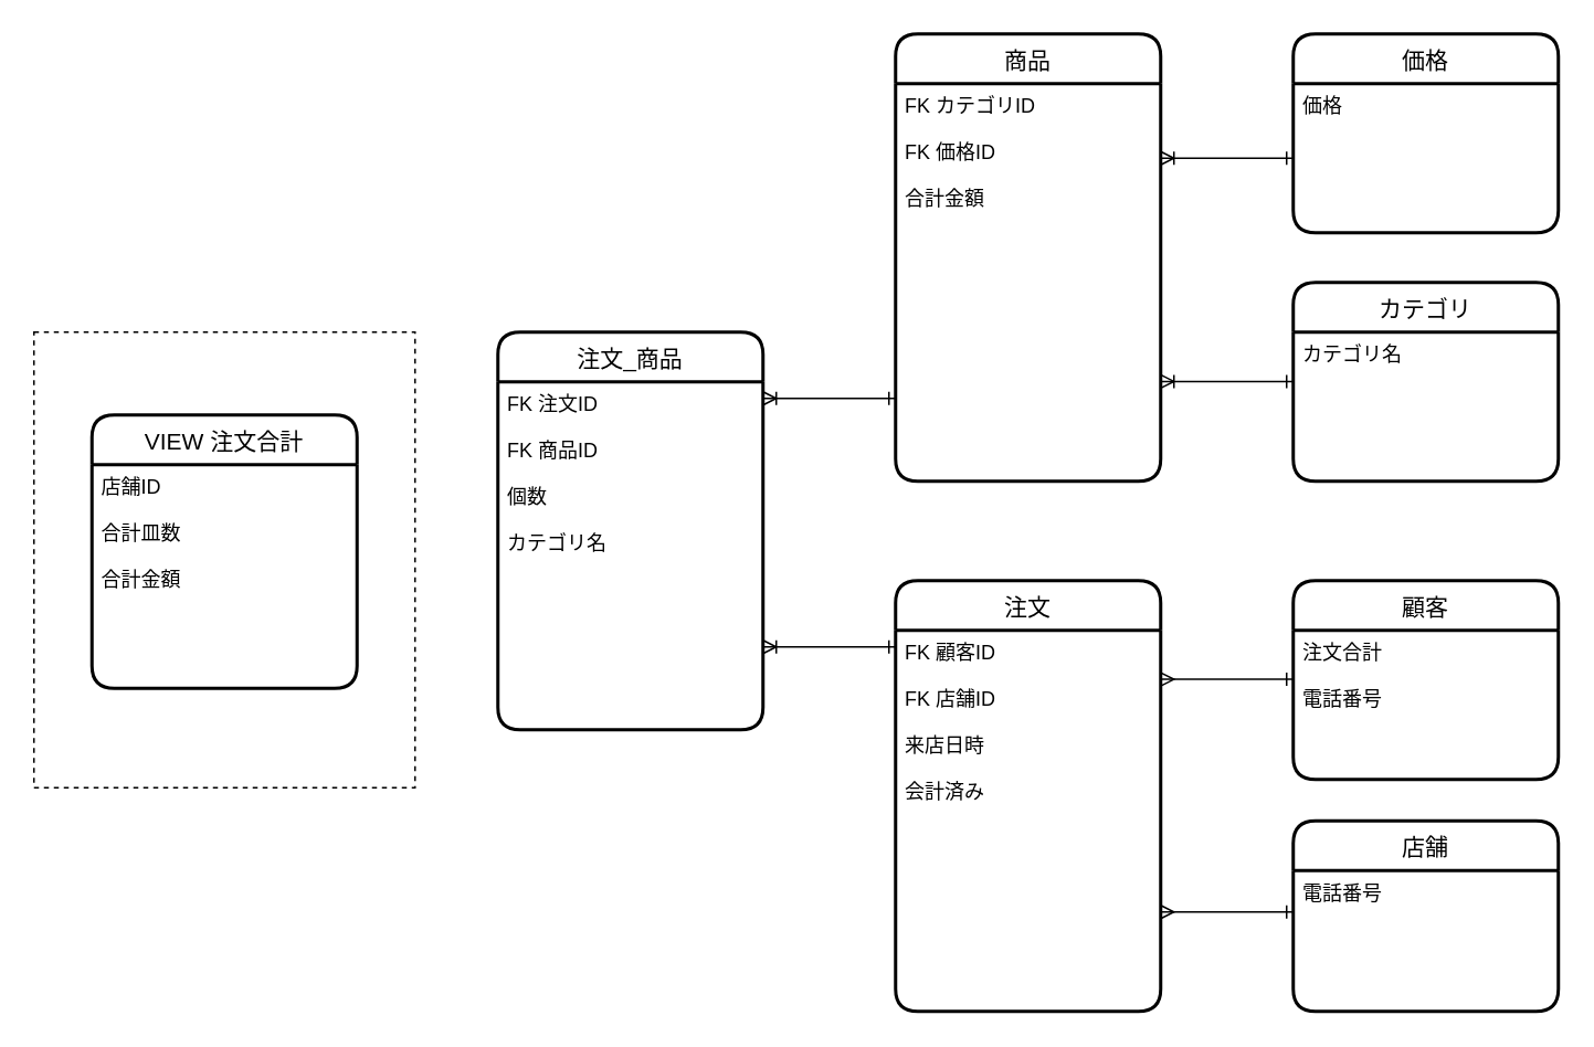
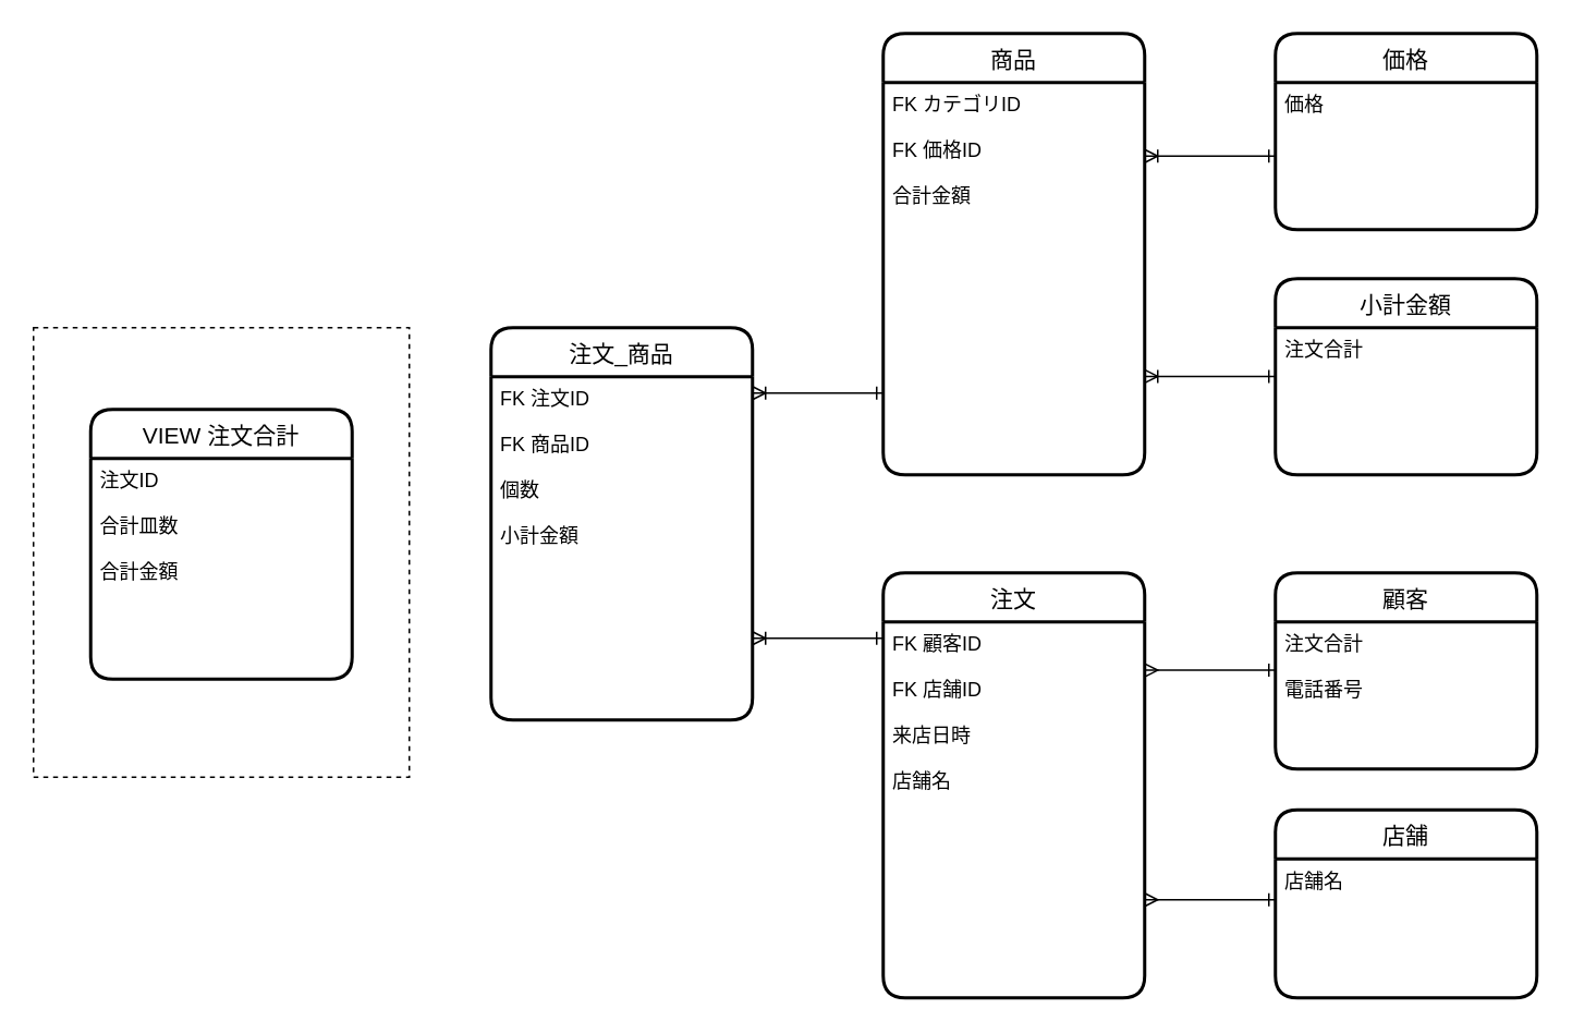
  <mxCell id="0" />
  <mxCell id="1" parent="0" />
  <mxCell id="2" value="" style="rounded=0;whiteSpace=wrap;html=1;fillColor=none;dashed=1;" vertex="1" parent="1"><mxGeometry x="20" y="200" width="230" height="275" as="geometry" /></mxCell>
  <mxCell id="3" value="注文" style="swimlane;childLayout=stackLayout;horizontal=1;startSize=30;horizontalStack=0;rounded=1;fontSize=14;fontStyle=0;strokeWidth=2;resizeParent=0;resizeLast=1;shadow=0;dashed=0;align=center;" parent="1" vertex="1"><mxGeometry x="540" y="350" width="160" height="260" as="geometry" /></mxCell>
  <mxCell id="4" style="edgeStyle=none;html=1;dashed=1;" parent="3" source="5" target="3" edge="1"><mxGeometry relative="1" as="geometry" /></mxCell>
- <mxCell id="5" value="FK 顧客ID&#10;&#10;FK 店舗ID&#10;&#10;来店日時&#10;&#10;会計済み" style="align=left;strokeColor=none;fillColor=none;spacingLeft=4;fontSize=12;verticalAlign=top;resizable=0;rotatable=0;part=1;" parent="3" vertex="1"><mxGeometry y="30" width="160" height="230" as="geometry" /></mxCell>
+ <mxCell id="5" value="FK 顧客ID&#10;&#10;FK 店舗ID&#10;&#10;来店日時&#10;&#10;店舗名" style="align=left;strokeColor=none;fillColor=none;spacingLeft=4;fontSize=12;verticalAlign=top;resizable=0;rotatable=0;part=1;" parent="3" vertex="1"><mxGeometry y="30" width="160" height="230" as="geometry" /></mxCell>
  <mxCell id="6" value="価格" style="swimlane;childLayout=stackLayout;horizontal=1;startSize=30;horizontalStack=0;rounded=1;fontSize=14;fontStyle=0;strokeWidth=2;resizeParent=0;resizeLast=1;shadow=0;dashed=0;align=center;" parent="1" vertex="1"><mxGeometry x="780" y="20" width="160" height="120" as="geometry" /></mxCell>
  <mxCell id="7" value="価格" style="align=left;strokeColor=none;fillColor=none;spacingLeft=4;fontSize=12;verticalAlign=top;resizable=0;rotatable=0;part=1;" parent="6" vertex="1"><mxGeometry y="30" width="160" height="90" as="geometry" /></mxCell>
  <mxCell id="8" value="注文_商品" style="swimlane;childLayout=stackLayout;horizontal=1;startSize=30;horizontalStack=0;rounded=1;fontSize=14;fontStyle=0;strokeWidth=2;resizeParent=0;resizeLast=1;shadow=0;dashed=0;align=center;" parent="1" vertex="1"><mxGeometry x="300" y="200" width="160" height="240" as="geometry" /></mxCell>
- <mxCell id="9" value="FK 注文ID&#10;&#10;FK 商品ID&#10;&#10;個数&#10;&#10;カテゴリ名" style="align=left;strokeColor=none;fillColor=none;spacingLeft=4;fontSize=12;verticalAlign=top;resizable=0;rotatable=0;part=1;" parent="8" vertex="1"><mxGeometry y="30" width="160" height="210" as="geometry" /></mxCell>
- <mxCell id="10" value="カテゴリ" style="swimlane;childLayout=stackLayout;horizontal=1;startSize=30;horizontalStack=0;rounded=1;fontSize=14;fontStyle=0;strokeWidth=2;resizeParent=0;resizeLast=1;shadow=0;dashed=0;align=center;" parent="1" vertex="1"><mxGeometry x="780" y="170" width="160" height="120" as="geometry" /></mxCell>
- <mxCell id="11" value="カテゴリ名" style="align=left;strokeColor=none;fillColor=none;spacingLeft=4;fontSize=12;verticalAlign=top;resizable=0;rotatable=0;part=1;" parent="10" vertex="1"><mxGeometry y="30" width="160" height="90" as="geometry" /></mxCell>
+ <mxCell id="9" value="FK 注文ID&#10;&#10;FK 商品ID&#10;&#10;個数&#10;&#10;小計金額" style="align=left;strokeColor=none;fillColor=none;spacingLeft=4;fontSize=12;verticalAlign=top;resizable=0;rotatable=0;part=1;" parent="8" vertex="1"><mxGeometry y="30" width="160" height="210" as="geometry" /></mxCell>
+ <mxCell id="10" value="小計金額" style="swimlane;childLayout=stackLayout;horizontal=1;startSize=30;horizontalStack=0;rounded=1;fontSize=14;fontStyle=0;strokeWidth=2;resizeParent=0;resizeLast=1;shadow=0;dashed=0;align=center;" parent="1" vertex="1"><mxGeometry x="780" y="170" width="160" height="120" as="geometry" /></mxCell>
+ <mxCell id="11" value="注文合計" style="align=left;strokeColor=none;fillColor=none;spacingLeft=4;fontSize=12;verticalAlign=top;resizable=0;rotatable=0;part=1;" parent="10" vertex="1"><mxGeometry y="30" width="160" height="90" as="geometry" /></mxCell>
  <mxCell id="12" value="商品" style="swimlane;childLayout=stackLayout;horizontal=1;startSize=30;horizontalStack=0;rounded=1;fontSize=14;fontStyle=0;strokeWidth=2;resizeParent=0;resizeLast=1;shadow=0;dashed=0;align=center;" parent="1" vertex="1"><mxGeometry x="540" y="20" width="160" height="270" as="geometry" /></mxCell>
  <mxCell id="13" value="FK カテゴリID&#10;&#10;FK 価格ID&#10;&#10;合計金額" style="align=left;strokeColor=none;fillColor=none;spacingLeft=4;fontSize=12;verticalAlign=top;resizable=0;rotatable=0;part=1;" parent="12" vertex="1"><mxGeometry y="30" width="160" height="240" as="geometry" /></mxCell>
  <mxCell id="14" value="顧客" style="swimlane;childLayout=stackLayout;horizontal=1;startSize=30;horizontalStack=0;rounded=1;fontSize=14;fontStyle=0;strokeWidth=2;resizeParent=0;resizeLast=1;shadow=0;dashed=0;align=center;" parent="1" vertex="1"><mxGeometry x="780" y="350" width="160" height="120" as="geometry" /></mxCell>
  <mxCell id="15" value="注文合計&#10;&#10;電話番号" style="align=left;strokeColor=none;fillColor=none;spacingLeft=4;fontSize=12;verticalAlign=top;resizable=0;rotatable=0;part=1;" parent="14" vertex="1"><mxGeometry y="30" width="160" height="90" as="geometry" /></mxCell>
  <mxCell id="16" value="店舗" style="swimlane;childLayout=stackLayout;horizontal=1;startSize=30;horizontalStack=0;rounded=1;fontSize=14;fontStyle=0;strokeWidth=2;resizeParent=0;resizeLast=1;shadow=0;dashed=0;align=center;" parent="1" vertex="1"><mxGeometry x="780" y="495" width="160" height="115" as="geometry" /></mxCell>
- <mxCell id="17" value="電話番号" style="align=left;strokeColor=none;fillColor=none;spacingLeft=4;fontSize=12;verticalAlign=top;resizable=0;rotatable=0;part=1;" parent="16" vertex="1"><mxGeometry y="30" width="160" height="85" as="geometry" /></mxCell>
+ <mxCell id="17" value="店舗名" style="align=left;strokeColor=none;fillColor=none;spacingLeft=4;fontSize=12;verticalAlign=top;resizable=0;rotatable=0;part=1;" parent="16" vertex="1"><mxGeometry y="30" width="160" height="85" as="geometry" /></mxCell>
  <mxCell id="18" value="VIEW 注文合計" style="swimlane;childLayout=stackLayout;horizontal=1;startSize=30;horizontalStack=0;rounded=1;fontSize=14;fontStyle=0;strokeWidth=2;resizeParent=0;resizeLast=1;shadow=0;dashed=0;align=center;" parent="1" vertex="1"><mxGeometry x="55" y="250" width="160" height="165" as="geometry" /></mxCell>
- <mxCell id="19" value="店舗ID&#10;&#10;合計皿数&#10;&#10;合計金額" style="align=left;strokeColor=none;fillColor=none;spacingLeft=4;fontSize=12;verticalAlign=top;resizable=0;rotatable=0;part=1;" parent="18" vertex="1"><mxGeometry y="30" width="160" height="135" as="geometry" /></mxCell>
+ <mxCell id="19" value="注文ID&#10;&#10;合計皿数&#10;&#10;合計金額" style="align=left;strokeColor=none;fillColor=none;spacingLeft=4;fontSize=12;verticalAlign=top;resizable=0;rotatable=0;part=1;" parent="18" vertex="1"><mxGeometry y="30" width="160" height="135" as="geometry" /></mxCell>
  <mxCell id="20" style="edgeStyle=none;html=1;exitX=0;exitY=0.5;exitDx=0;exitDy=0;endArrow=ERoneToMany;endFill=0;startArrow=ERone;startFill=0;" edge="1" parent="1" source="7"><mxGeometry relative="1" as="geometry"><mxPoint x="700" y="95" as="targetPoint" /></mxGeometry></mxCell>
  <mxCell id="21" style="edgeStyle=none;html=1;exitX=0;exitY=0.5;exitDx=0;exitDy=0;endArrow=ERoneToMany;endFill=0;startArrow=ERone;startFill=0;" edge="1" parent="1"><mxGeometry relative="1" as="geometry"><mxPoint x="780" y="229.79" as="sourcePoint" /><mxPoint x="700" y="229.79" as="targetPoint" /></mxGeometry></mxCell>
  <mxCell id="22" style="edgeStyle=none;html=1;exitX=0;exitY=0.5;exitDx=0;exitDy=0;endArrow=ERmany;endFill=0;startArrow=ERone;startFill=0;" edge="1" parent="1"><mxGeometry relative="1" as="geometry"><mxPoint x="780" y="409.58" as="sourcePoint" /><mxPoint x="700" y="409.58" as="targetPoint" /></mxGeometry></mxCell>
  <mxCell id="23" style="edgeStyle=none;html=1;exitX=0;exitY=0.5;exitDx=0;exitDy=0;endArrow=ERmany;endFill=0;startArrow=ERone;startFill=0;" edge="1" parent="1"><mxGeometry relative="1" as="geometry"><mxPoint x="780" y="550" as="sourcePoint" /><mxPoint x="700" y="550" as="targetPoint" /></mxGeometry></mxCell>
  <mxCell id="24" style="edgeStyle=none;html=1;exitX=0;exitY=0.5;exitDx=0;exitDy=0;endArrow=ERoneToMany;endFill=0;startArrow=ERone;startFill=0;" edge="1" parent="1"><mxGeometry relative="1" as="geometry"><mxPoint x="540" y="240" as="sourcePoint" /><mxPoint x="460" y="240" as="targetPoint" /></mxGeometry></mxCell>
  <mxCell id="25" style="edgeStyle=none;html=1;exitX=0;exitY=0.5;exitDx=0;exitDy=0;endArrow=ERoneToMany;endFill=0;startArrow=ERone;startFill=0;" edge="1" parent="1"><mxGeometry relative="1" as="geometry"><mxPoint x="540" y="390" as="sourcePoint" /><mxPoint x="460" y="390" as="targetPoint" /></mxGeometry></mxCell>
